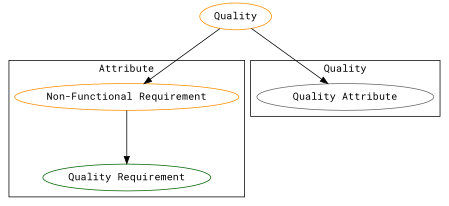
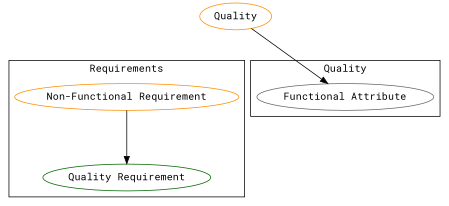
  digraph {
    compound=true
    fontname="Roboto Mono"
    ranksep=1
    node [color=darkorange fontname="Roboto Mono"]
    edge [fontname="Roboto Mono"]
    n1 [label="Non-Functional Requirement"]
    n2 [color=darkgreen label="Quality Requirement"]
-   n3 [color=gray40 label="Quality Attribute"]
+   n3 [color=gray40 label="Functional Attribute"]
    n4 [label=Quality]
    subgraph cluster_1 {
-     label=Attribute
+     label=Requirements
      n1
      n2
    }
    subgraph cluster_2 {
      label=Quality
      n3
    }
    n1 -> n2
-   n4 -> n1
    n4 -> n3
  }
